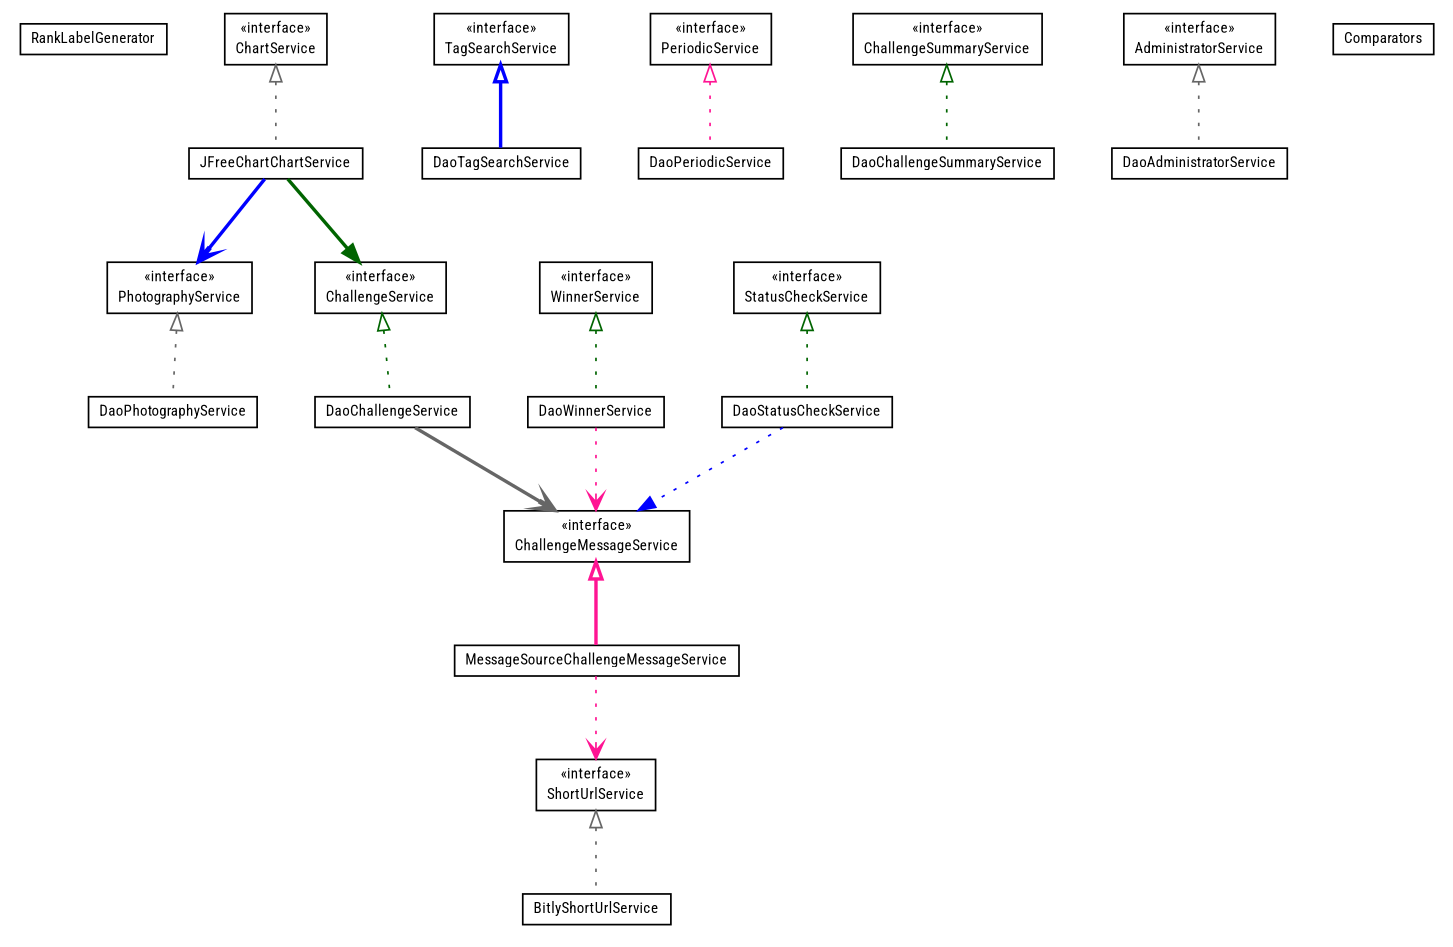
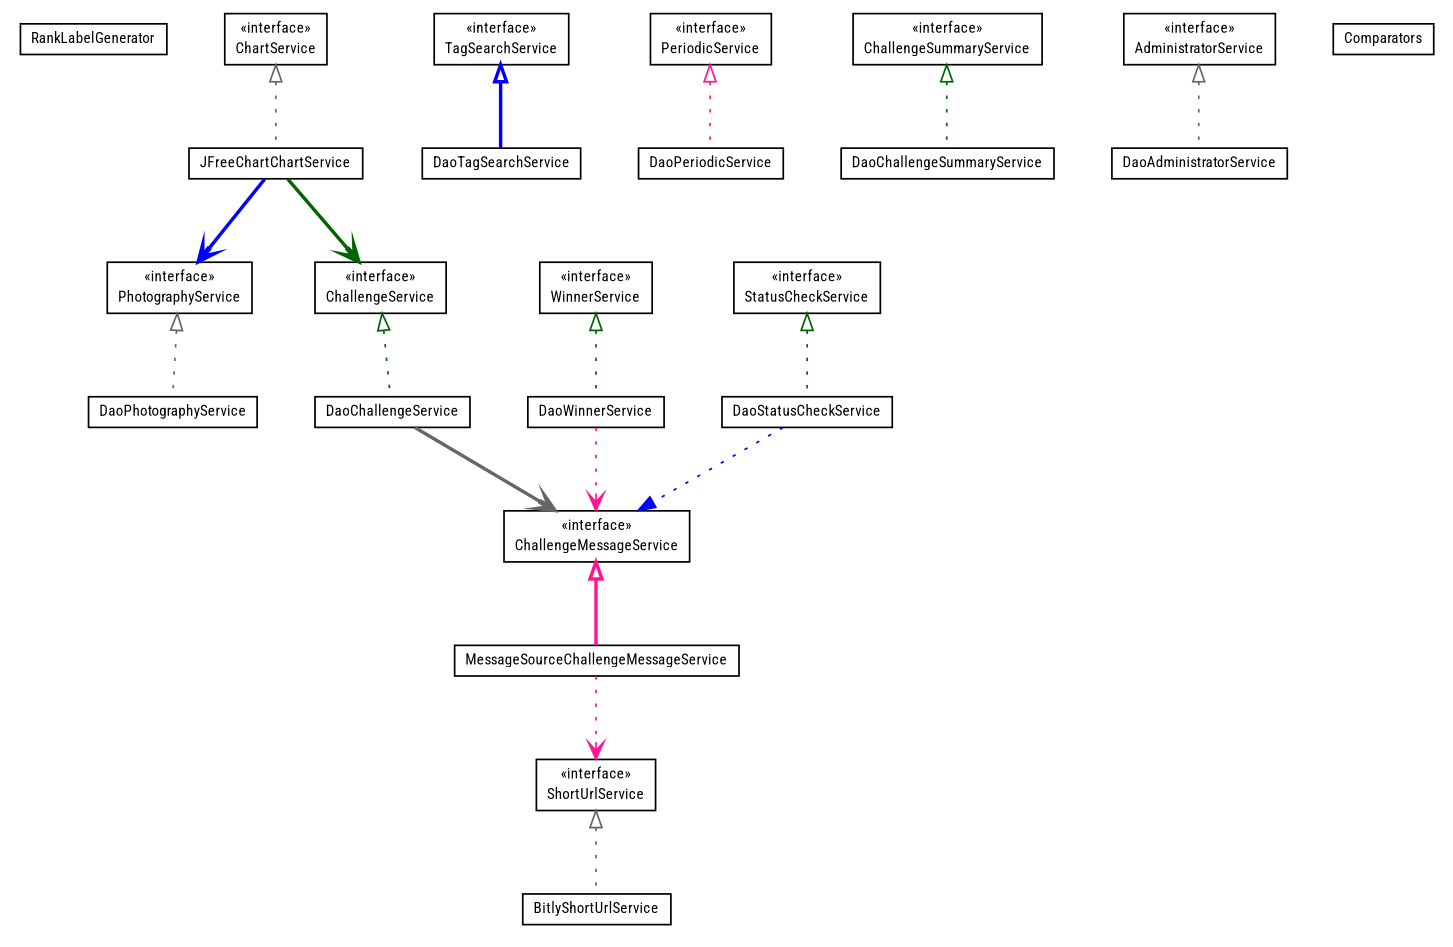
  digraph {
    fontname="Roboto Condensed"
    node [fontcolor=black fontname="Roboto Condensed" fontsize=9.0 shape=plaintext]
    edge [color=gray40 fontname="Roboto Condensed" fontsize=10 headport=p labelfontname=Helvetica labelfontsize=10 style=dotted tailport=p arrowtail=empty dir=back]
    n1 [label=<<table border="0" cellborder="1" cellspacing="0" cellpadding="2" port="p" href="./RankLabelGenerator.html"> 		<tr><td><table border="0" cellspacing="0" cellpadding="1"> 			<tr><td> RankLabelGenerator </td></tr> 		</table></td></tr> 		</table>>]
    n2 [label=<<table border="0" cellborder="1" cellspacing="0" cellpadding="2" port="p" href="./MessageSourceChallengeMessageService.html"> 		<tr><td><table border="0" cellspacing="0" cellpadding="1"> 			<tr><td> MessageSourceChallengeMessageService </td></tr> 		</table></td></tr> 		</table>>]
    n3 [label=<<table border="0" cellborder="1" cellspacing="0" cellpadding="2" port="p"> 		<tr><td><table border="0" cellspacing="0" cellpadding="1"> 			<tr><td> &laquo;interface&raquo; </td></tr> 			<tr><td> ShortUrlService </td></tr> 		</table></td></tr> 		</table>>]
    n4 [label=<<table border="0" cellborder="1" cellspacing="0" cellpadding="2" port="p" href="./BitlyShortUrlService.html"> 		<tr><td><table border="0" cellspacing="0" cellpadding="1"> 			<tr><td> BitlyShortUrlService </td></tr> 		</table></td></tr> 		</table>>]
    n5 [label=<<table border="0" cellborder="1" cellspacing="0" cellpadding="2" port="p" href="./JFreeChartChartService.html"> 		<tr><td><table border="0" cellspacing="0" cellpadding="1"> 			<tr><td> JFreeChartChartService </td></tr> 		</table></td></tr> 		</table>>]
    n6 [label=<<table border="0" cellborder="1" cellspacing="0" cellpadding="2" port="p"> 		<tr><td><table border="0" cellspacing="0" cellpadding="1"> 			<tr><td> &laquo;interface&raquo; </td></tr> 			<tr><td> PhotographyService </td></tr> 		</table></td></tr> 		</table>>]
    n7 [label=<<table border="0" cellborder="1" cellspacing="0" cellpadding="2" port="p"> 		<tr><td><table border="0" cellspacing="0" cellpadding="1"> 			<tr><td> &laquo;interface&raquo; </td></tr> 			<tr><td> ChallengeService </td></tr> 		</table></td></tr> 		</table>>]
    n8 [label=<<table border="0" cellborder="1" cellspacing="0" cellpadding="2" port="p" href="./DaoPhotographyService.html"> 		<tr><td><table border="0" cellspacing="0" cellpadding="1"> 			<tr><td> DaoPhotographyService </td></tr> 		</table></td></tr> 		</table>>]
    n9 [label=<<table border="0" cellborder="1" cellspacing="0" cellpadding="2" port="p" href="./DaoChallengeService.html"> 		<tr><td><table border="0" cellspacing="0" cellpadding="1"> 			<tr><td> DaoChallengeService </td></tr> 		</table></td></tr> 		</table>>]
    n10 [label=<<table border="0" cellborder="1" cellspacing="0" cellpadding="2" port="p" href="./DaoWinnerService.html"> 		<tr><td><table border="0" cellspacing="0" cellpadding="1"> 			<tr><td> DaoWinnerService </td></tr> 		</table></td></tr> 		</table>>]
    n11 [label=<<table border="0" cellborder="1" cellspacing="0" cellpadding="2" port="p"> 		<tr><td><table border="0" cellspacing="0" cellpadding="1"> 			<tr><td> &laquo;interface&raquo; </td></tr> 			<tr><td> ChallengeMessageService </td></tr> 		</table></td></tr> 		</table>>]
    n12 [label=<<table border="0" cellborder="1" cellspacing="0" cellpadding="2" port="p" href="./DaoTagSearchService.html"> 		<tr><td><table border="0" cellspacing="0" cellpadding="1"> 			<tr><td> DaoTagSearchService </td></tr> 		</table></td></tr> 		</table>>]
    n13 [label=<<table border="0" cellborder="1" cellspacing="0" cellpadding="2" port="p" href="./DaoStatusCheckService.html"> 		<tr><td><table border="0" cellspacing="0" cellpadding="1"> 			<tr><td> DaoStatusCheckService </td></tr> 		</table></td></tr> 		</table>>]
    n14 [label=<<table border="0" cellborder="1" cellspacing="0" cellpadding="2" port="p" href="./DaoPeriodicService.html"> 		<tr><td><table border="0" cellspacing="0" cellpadding="1"> 			<tr><td> DaoPeriodicService </td></tr> 		</table></td></tr> 		</table>>]
    n15 [label=<<table border="0" cellborder="1" cellspacing="0" cellpadding="2" port="p" href="./DaoChallengeSummaryService.html"> 		<tr><td><table border="0" cellspacing="0" cellpadding="1"> 			<tr><td> DaoChallengeSummaryService </td></tr> 		</table></td></tr> 		</table>>]
    n16 [label=<<table border="0" cellborder="1" cellspacing="0" cellpadding="2" port="p"> 		<tr><td><table border="0" cellspacing="0" cellpadding="1"> 			<tr><td> &laquo;interface&raquo; </td></tr> 			<tr><td> WinnerService </td></tr> 		</table></td></tr> 		</table>>]
    n17 [label=<<table border="0" cellborder="1" cellspacing="0" cellpadding="2" port="p" href="./DaoAdministratorService.html"> 		<tr><td><table border="0" cellspacing="0" cellpadding="1"> 			<tr><td> DaoAdministratorService </td></tr> 		</table></td></tr> 		</table>>]
    n18 [label=<<table border="0" cellborder="1" cellspacing="0" cellpadding="2" port="p" href="./Comparators.html"> 		<tr><td><table border="0" cellspacing="0" cellpadding="1"> 			<tr><td> Comparators </td></tr> 		</table></td></tr> 		</table>>]
    n19 [label=<<table border="0" cellborder="1" cellspacing="0" cellpadding="2" port="p"> 		<tr><td><table border="0" cellspacing="0" cellpadding="1"> 			<tr><td> &laquo;interface&raquo; </td></tr> 			<tr><td> ChartService </td></tr> 		</table></td></tr> 		</table>>]
    n20 [label=<<table border="0" cellborder="1" cellspacing="0" cellpadding="2" port="p"> 		<tr><td><table border="0" cellspacing="0" cellpadding="1"> 			<tr><td> &laquo;interface&raquo; </td></tr> 			<tr><td> TagSearchService </td></tr> 		</table></td></tr> 		</table>>]
    n21 [label=<<table border="0" cellborder="1" cellspacing="0" cellpadding="2" port="p"> 		<tr><td><table border="0" cellspacing="0" cellpadding="1"> 			<tr><td> &laquo;interface&raquo; </td></tr> 			<tr><td> StatusCheckService </td></tr> 		</table></td></tr> 		</table>>]
    n22 [label=<<table border="0" cellborder="1" cellspacing="0" cellpadding="2" port="p"> 		<tr><td><table border="0" cellspacing="0" cellpadding="1"> 			<tr><td> &laquo;interface&raquo; </td></tr> 			<tr><td> PeriodicService </td></tr> 		</table></td></tr> 		</table>>]
    n23 [label=<<table border="0" cellborder="1" cellspacing="0" cellpadding="2" port="p"> 		<tr><td><table border="0" cellspacing="0" cellpadding="1"> 			<tr><td> &laquo;interface&raquo; </td></tr> 			<tr><td> ChallengeSummaryService </td></tr> 		</table></td></tr> 		</table>>]
    n24 [label=<<table border="0" cellborder="1" cellspacing="0" cellpadding="2" port="p"> 		<tr><td><table border="0" cellspacing="0" cellpadding="1"> 			<tr><td> &laquo;interface&raquo; </td></tr> 			<tr><td> AdministratorService </td></tr> 		</table></td></tr> 		</table>>]
    n2 -> n3 [arrowhead=open color=deeppink fontcolor=black fontsize=10.0 arrowtail="" dir=""]
    n3 -> n4
    n5 -> n6 [arrowhead=open color=blue fontcolor=black fontsize=10.0 style=bold arrowtail="" dir=""]
-   n5 -> n7 [arrowhead=normal color=darkgreen fontcolor=black fontsize=10.0 style=bold arrowtail="" dir=""]
+   n5 -> n7 [arrowhead=open color=darkgreen fontcolor=black fontsize=10.0 style=bold arrowtail="" dir=""]
    n6 -> n8
    n7 -> n9 [color=darkgreen]
    n9 -> n11 [arrowhead=open fontcolor=black fontsize=10.0 style=bold arrowtail="" dir=""]
    n10 -> n11 [arrowhead=open color=deeppink fontcolor=black fontsize=10.0 arrowtail="" dir=""]
    n11 -> n2 [color=deeppink style=bold]
    n13 -> n11 [arrowhead=normal color=blue fontcolor=black fontsize=10.0 arrowtail="" dir=""]
    n16 -> n10 [color=darkgreen]
    n19 -> n5
    n20 -> n12 [color=blue style=bold]
    n21 -> n13 [color=darkgreen]
    n22 -> n14 [color=deeppink]
    n23 -> n15 [color=darkgreen]
    n24 -> n17
  }
